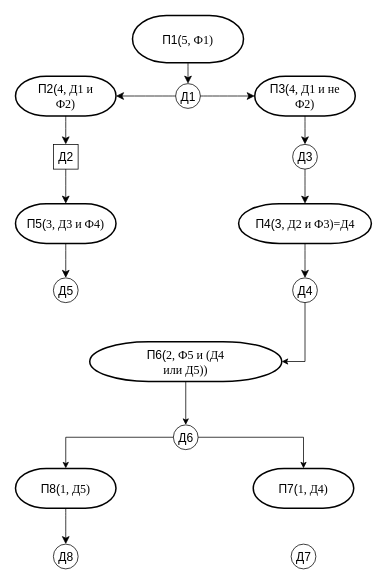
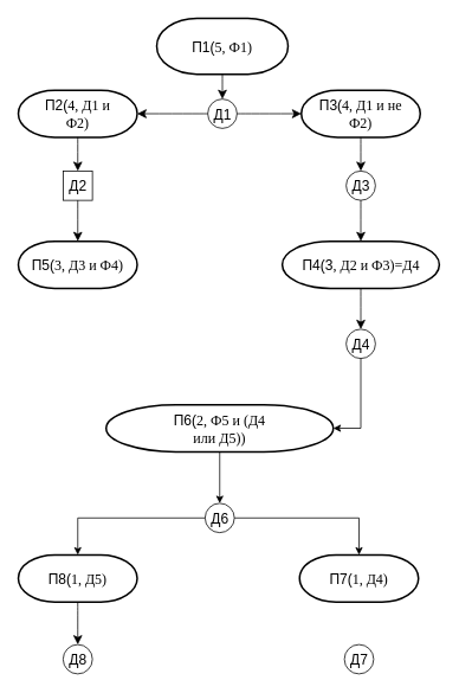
  <mxCell id="0" />
  <mxCell id="1" parent="0" />
  <mxCell id="2" value="П1(&lt;span style=&quot;font-size:12.0pt;line-height:115%;font-family:&amp;quot;Times New Roman&amp;quot;,serif;&lt;br/&gt;mso-fareast-font-family:&amp;quot;Times New Roman&amp;quot;;mso-ansi-language:EN-US;mso-fareast-language:&lt;br/&gt;RU;mso-bidi-language:AR-SA&quot; lang=&quot;EN-US&quot;&gt;5&lt;/span&gt;&lt;span style=&quot;font-size:12.0pt;line-height:&lt;br/&gt;115%;font-family:&amp;quot;Times New Roman&amp;quot;,serif;mso-fareast-font-family:&amp;quot;Times New Roman&amp;quot;;&lt;br/&gt;mso-ansi-language:RU;mso-fareast-language:RU;mso-bidi-language:AR-SA&quot;&gt;, Ф1)&lt;/span&gt;" style="strokeWidth=2;html=1;shape=mxgraph.flowchart.terminator;whiteSpace=wrap;fontSize=16;" parent="1" vertex="1"><mxGeometry x="176" y="20" width="148" height="63" as="geometry" /></mxCell>
  <mxCell id="3" value="" style="endArrow=classic;html=1;rounded=0;fontSize=12;startSize=8;endSize=8;curved=1;exitX=0.5;exitY=1;exitDx=0;exitDy=0;exitPerimeter=0;entryX=0.5;entryY=0;entryDx=0;entryDy=0;" parent="1" source="2" target="4" edge="1"><mxGeometry width="50" height="50" relative="1" as="geometry"><mxPoint x="212" y="396" as="sourcePoint" /><mxPoint x="248" y="138" as="targetPoint" /></mxGeometry></mxCell>
  <mxCell id="4" value="Д1" style="ellipse;whiteSpace=wrap;html=1;aspect=fixed;fontSize=16;" parent="1" vertex="1"><mxGeometry x="233.5" y="111" width="33" height="33" as="geometry" /></mxCell>
  <mxCell id="5" value="" style="endArrow=classic;html=1;rounded=0;fontSize=12;startSize=8;endSize=8;curved=1;exitX=0;exitY=0.5;exitDx=0;exitDy=0;entryX=1;entryY=0.5;entryDx=0;entryDy=0;entryPerimeter=0;" parent="1" source="4" target="7" edge="1"><mxGeometry width="50" height="50" relative="1" as="geometry"><mxPoint x="212" y="396" as="sourcePoint" /><mxPoint x="176" y="132" as="targetPoint" /></mxGeometry></mxCell>
  <mxCell id="6" value="" style="endArrow=classic;html=1;rounded=0;fontSize=12;startSize=8;endSize=8;curved=1;exitX=1;exitY=0.5;exitDx=0;exitDy=0;entryX=0;entryY=0.5;entryDx=0;entryDy=0;entryPerimeter=0;" parent="1" source="4" target="8" edge="1"><mxGeometry width="50" height="50" relative="1" as="geometry"><mxPoint x="244" y="138" as="sourcePoint" /><mxPoint x="350" y="127.5" as="targetPoint" /></mxGeometry></mxCell>
  <mxCell id="7" value="П2(&lt;span style=&quot;font-size:12.0pt;line-height:115%;font-family:&amp;quot;Times New Roman&amp;quot;,serif;&lt;br/&gt;mso-fareast-font-family:&amp;quot;Times New Roman&amp;quot;;mso-ansi-language:EN-US;mso-fareast-language:&lt;br/&gt;RU;mso-bidi-language:AR-SA&quot; lang=&quot;EN-US&quot;&gt;4&lt;/span&gt;&lt;span style=&quot;font-size:12.0pt;line-height:&lt;br/&gt;115%;font-family:&amp;quot;Times New Roman&amp;quot;,serif;mso-fareast-font-family:&amp;quot;Times New Roman&amp;quot;;&lt;br/&gt;mso-ansi-language:RU;mso-fareast-language:RU;mso-bidi-language:AR-SA&quot;&gt;, Д1 и&lt;br/&gt;Ф2)&lt;/span&gt;" style="strokeWidth=2;html=1;shape=mxgraph.flowchart.terminator;whiteSpace=wrap;fontSize=16;" parent="1" vertex="1"><mxGeometry x="20" y="101" width="134" height="53" as="geometry" /></mxCell>
  <mxCell id="8" value="П3(&lt;span style=&quot;font-size:12.0pt;line-height:115%;font-family:&amp;quot;Times New Roman&amp;quot;,serif;&lt;br/&gt;mso-fareast-font-family:&amp;quot;Times New Roman&amp;quot;;mso-ansi-language:EN-US;mso-fareast-language:&lt;br/&gt;RU;mso-bidi-language:AR-SA&quot; lang=&quot;EN-US&quot;&gt;4&lt;/span&gt;&lt;span style=&quot;font-size:12.0pt;line-height:&lt;br/&gt;115%;font-family:&amp;quot;Times New Roman&amp;quot;,serif;mso-fareast-font-family:&amp;quot;Times New Roman&amp;quot;;&lt;br/&gt;mso-ansi-language:RU;mso-fareast-language:RU;mso-bidi-language:AR-SA&quot;&gt;, Д1 и не&lt;br/&gt;Ф2)&lt;/span&gt;" style="strokeWidth=2;html=1;shape=mxgraph.flowchart.terminator;whiteSpace=wrap;fontSize=16;" parent="1" vertex="1"><mxGeometry x="339" y="101" width="134" height="53" as="geometry" /></mxCell>
  <mxCell id="9" value="Д3" style="ellipse;whiteSpace=wrap;html=1;aspect=fixed;fontSize=16;" parent="1" vertex="1"><mxGeometry x="389.5" y="192" width="33" height="33" as="geometry" /></mxCell>
  <mxCell id="10" value="Д2" style="whiteSpace=wrap;html=1;aspect=fixed;fontSize=16;rounded=0;" parent="1" vertex="1"><mxGeometry x="70.5" y="192" width="33" height="33" as="geometry" /></mxCell>
  <mxCell id="11" value="" style="endArrow=classic;html=1;rounded=0;fontSize=12;startSize=8;endSize=8;curved=1;exitX=0.5;exitY=1;exitDx=0;exitDy=0;exitPerimeter=0;entryX=0.5;entryY=0;entryDx=0;entryDy=0;" parent="1" source="7" target="10" edge="1"><mxGeometry width="50" height="50" relative="1" as="geometry"><mxPoint x="212" y="396" as="sourcePoint" /><mxPoint x="262" y="346" as="targetPoint" /></mxGeometry></mxCell>
  <mxCell id="12" value="" style="endArrow=classic;html=1;rounded=0;fontSize=12;startSize=8;endSize=8;curved=1;exitX=0.5;exitY=1;exitDx=0;exitDy=0;exitPerimeter=0;entryX=0.5;entryY=0;entryDx=0;entryDy=0;" parent="1" source="8" target="9" edge="1"><mxGeometry width="50" height="50" relative="1" as="geometry"><mxPoint x="212" y="396" as="sourcePoint" /><mxPoint x="262" y="346" as="targetPoint" /></mxGeometry></mxCell>
  <mxCell id="13" value="&lt;p style=&quot;mso-margin-top-alt:auto;mso-margin-bottom-alt:auto;&lt;br/&gt;mso-add-space:auto;line-height:normal&quot; class=&quot;MsoNormal&quot;&gt;П4(&lt;span style=&quot;font-size:12.0pt;&lt;br/&gt;font-family:&amp;quot;Times New Roman&amp;quot;,serif;mso-fareast-font-family:&amp;quot;Times New Roman&amp;quot;;&lt;br/&gt;mso-ansi-language:EN-US;mso-fareast-language:RU&quot; lang=&quot;EN-US&quot;&gt;3&lt;/span&gt;&lt;span style=&quot;font-size:12.0pt;font-family:&amp;quot;Times New Roman&amp;quot;,serif;mso-fareast-font-family:&lt;br/&gt;&amp;quot;Times New Roman&amp;quot;;mso-fareast-language:RU&quot;&gt;, Д2 и Ф3)=Д4&lt;/span&gt;&lt;/p&gt;" style="strokeWidth=2;html=1;shape=mxgraph.flowchart.terminator;whiteSpace=wrap;fontSize=16;" parent="1" vertex="1"><mxGeometry x="317.5" y="271" width="177" height="53" as="geometry" /></mxCell>
  <mxCell id="14" value="" style="endArrow=classic;html=1;rounded=0;fontSize=12;startSize=8;endSize=8;curved=1;exitX=0.5;exitY=1;exitDx=0;exitDy=0;entryX=0.5;entryY=0;entryDx=0;entryDy=0;entryPerimeter=0;" parent="1" source="9" target="13" edge="1"><mxGeometry width="50" height="50" relative="1" as="geometry"><mxPoint x="212" y="496" as="sourcePoint" /><mxPoint x="262" y="446" as="targetPoint" /></mxGeometry></mxCell>
  <mxCell id="15" value="Д4" style="ellipse;whiteSpace=wrap;html=1;aspect=fixed;fontSize=16;" parent="1" vertex="1"><mxGeometry x="389.5" y="370" width="33" height="33" as="geometry" /></mxCell>
  <mxCell id="16" value="" style="endArrow=classic;html=1;rounded=0;fontSize=12;startSize=8;endSize=8;curved=1;exitX=0.5;exitY=1;exitDx=0;exitDy=0;exitPerimeter=0;entryX=0.5;entryY=0;entryDx=0;entryDy=0;" parent="1" source="13" target="15" edge="1"><mxGeometry width="50" height="50" relative="1" as="geometry"><mxPoint x="409.5" y="357" as="sourcePoint" /><mxPoint x="265.5" y="549" as="targetPoint" /></mxGeometry></mxCell>
  <mxCell id="17" value="П5(&lt;span style=&quot;font-size:12.0pt;line-height:115%;font-family:&amp;quot;Times New Roman&amp;quot;,serif;&lt;br/&gt;mso-fareast-font-family:&amp;quot;Times New Roman&amp;quot;;mso-ansi-language:EN-US;mso-fareast-language:&lt;br/&gt;RU;mso-bidi-language:AR-SA&quot; lang=&quot;EN-US&quot;&gt;3&lt;/span&gt;&lt;span style=&quot;font-size:12.0pt;line-height:&lt;br/&gt;115%;font-family:&amp;quot;Times New Roman&amp;quot;,serif;mso-fareast-font-family:&amp;quot;Times New Roman&amp;quot;;&lt;br/&gt;mso-ansi-language:RU;mso-fareast-language:RU;mso-bidi-language:AR-SA&quot;&gt;, Д3 и Ф4)&lt;/span&gt;" style="strokeWidth=2;html=1;shape=mxgraph.flowchart.terminator;whiteSpace=wrap;fontSize=16;" parent="1" vertex="1"><mxGeometry x="20" y="271" width="134" height="53" as="geometry" /></mxCell>
  <mxCell id="18" value="" style="endArrow=classic;html=1;rounded=0;fontSize=12;startSize=8;endSize=8;curved=1;exitX=0.5;exitY=1;exitDx=0;exitDy=0;entryX=0.5;entryY=0;entryDx=0;entryDy=0;entryPerimeter=0;" parent="1" source="10" target="17" edge="1"><mxGeometry width="50" height="50" relative="1" as="geometry"><mxPoint x="91" y="249" as="sourcePoint" /><mxPoint x="-53" y="470" as="targetPoint" /></mxGeometry></mxCell>
- <mxCell id="19" value="Д5" style="ellipse;whiteSpace=wrap;html=1;aspect=fixed;fontSize=16;" parent="1" vertex="1"><mxGeometry x="70.5" y="370" width="33" height="33" as="geometry" /></mxCell>
- <mxCell id="20" value="" style="endArrow=classic;html=1;rounded=0;fontSize=12;startSize=8;endSize=8;curved=1;exitX=0.5;exitY=1;exitDx=0;exitDy=0;exitPerimeter=0;entryX=0.5;entryY=0;entryDx=0;entryDy=0;" parent="1" source="17" target="19" edge="1"><mxGeometry width="50" height="50" relative="1" as="geometry"><mxPoint x="94.5" y="381" as="sourcePoint" /><mxPoint x="-49.5" y="573" as="targetPoint" /></mxGeometry></mxCell>
  <mxCell id="21" value="П7(&lt;span style=&quot;font-size:12.0pt;line-height:115%;font-family:&amp;quot;Times New Roman&amp;quot;,serif;&lt;br/&gt;mso-fareast-font-family:&amp;quot;Times New Roman&amp;quot;;mso-ansi-language:EN-US;mso-fareast-language:&lt;br/&gt;RU;mso-bidi-language:AR-SA&quot; lang=&quot;EN-US&quot;&gt;1&lt;/span&gt;&lt;span style=&quot;font-size:12.0pt;line-height:&lt;br/&gt;115%;font-family:&amp;quot;Times New Roman&amp;quot;,serif;mso-fareast-font-family:&amp;quot;Times New Roman&amp;quot;;&lt;br/&gt;mso-ansi-language:RU;mso-fareast-language:RU;mso-bidi-language:AR-SA&quot;&gt;, Д4)&lt;/span&gt;" style="strokeWidth=2;html=1;shape=mxgraph.flowchart.terminator;whiteSpace=wrap;fontSize=16;" parent="1" vertex="1"><mxGeometry x="337" y="624" width="134" height="53" as="geometry" /></mxCell>
  <mxCell id="22" value="Д7" style="ellipse;whiteSpace=wrap;html=1;aspect=fixed;fontSize=16;" parent="1" vertex="1"><mxGeometry x="387.5" y="725" width="33" height="33" as="geometry" /></mxCell>
  <mxCell id="23" style="edgeStyle=orthogonalEdgeStyle;rounded=0;orthogonalLoop=1;jettySize=auto;html=1;exitX=0.5;exitY=1;exitDx=0;exitDy=0;exitPerimeter=0;entryX=0.5;entryY=0;entryDx=0;entryDy=0;" edge="1" parent="1" source="24" target="25"><mxGeometry relative="1" as="geometry" /></mxCell>
  <mxCell id="24" value="П6(&lt;span style=&quot;font-size:12.0pt;line-height:115%;font-family:&amp;quot;Times New Roman&amp;quot;,serif;&lt;br/&gt;mso-fareast-font-family:&amp;quot;Times New Roman&amp;quot;;mso-ansi-language:EN-US;mso-fareast-language:&lt;br/&gt;RU;mso-bidi-language:AR-SA&quot; lang=&quot;EN-US&quot;&gt;2&lt;/span&gt;&lt;span style=&quot;font-size:12.0pt;line-height:&lt;br/&gt;115%;font-family:&amp;quot;Times New Roman&amp;quot;,serif;mso-fareast-font-family:&amp;quot;Times New Roman&amp;quot;;&lt;br/&gt;mso-ansi-language:RU;mso-fareast-language:RU;mso-bidi-language:AR-SA&quot;&gt;, Ф5 и (Д4&lt;br/&gt;или Д5))&lt;/span&gt;" style="strokeWidth=2;html=1;shape=mxgraph.flowchart.terminator;whiteSpace=wrap;fontSize=16;" parent="1" vertex="1"><mxGeometry x="119" y="455" width="256" height="53" as="geometry" /></mxCell>
  <mxCell id="25" value="Д6" style="ellipse;whiteSpace=wrap;html=1;aspect=fixed;fontSize=16;" parent="1" vertex="1"><mxGeometry x="230.5" y="566" width="33" height="33" as="geometry" /></mxCell>
  <mxCell id="26" value="П8(&lt;span style=&quot;font-size:12.0pt;line-height:115%;font-family:&amp;quot;Times New Roman&amp;quot;,serif;&lt;br/&gt;mso-fareast-font-family:&amp;quot;Times New Roman&amp;quot;;mso-ansi-language:EN-US;mso-fareast-language:&lt;br/&gt;RU;mso-bidi-language:AR-SA&quot; lang=&quot;EN-US&quot;&gt;1&lt;/span&gt;&lt;span style=&quot;font-size:12.0pt;line-height:&lt;br/&gt;115%;font-family:&amp;quot;Times New Roman&amp;quot;,serif;mso-fareast-font-family:&amp;quot;Times New Roman&amp;quot;;&lt;br/&gt;mso-ansi-language:RU;mso-fareast-language:RU;mso-bidi-language:AR-SA&quot;&gt;, Д5)&lt;/span&gt;" style="strokeWidth=2;html=1;shape=mxgraph.flowchart.terminator;whiteSpace=wrap;fontSize=16;" parent="1" vertex="1"><mxGeometry x="20" y="624" width="134" height="53" as="geometry" /></mxCell>
  <mxCell id="27" value="Д8" style="ellipse;whiteSpace=wrap;html=1;aspect=fixed;fontSize=16;" parent="1" vertex="1"><mxGeometry x="70.5" y="725" width="33" height="33" as="geometry" /></mxCell>
  <mxCell id="28" value="" style="endArrow=classic;html=1;rounded=0;fontSize=12;startSize=8;endSize=8;curved=1;exitX=0.5;exitY=1;exitDx=0;exitDy=0;exitPerimeter=0;entryX=0.5;entryY=0;entryDx=0;entryDy=0;" parent="1" source="26" target="27" edge="1"><mxGeometry width="50" height="50" relative="1" as="geometry"><mxPoint x="253" y="487" as="sourcePoint" /><mxPoint x="253" y="541" as="targetPoint" /></mxGeometry></mxCell>
  <mxCell id="29" style="edgeStyle=orthogonalEdgeStyle;rounded=0;orthogonalLoop=1;jettySize=auto;html=1;exitX=0.5;exitY=1;exitDx=0;exitDy=0;entryX=1;entryY=0.5;entryDx=0;entryDy=0;entryPerimeter=0;" edge="1" parent="1" source="15" target="24"><mxGeometry relative="1" as="geometry" /></mxCell>
  <mxCell id="30" style="edgeStyle=orthogonalEdgeStyle;rounded=0;orthogonalLoop=1;jettySize=auto;html=1;exitX=1;exitY=0.5;exitDx=0;exitDy=0;entryX=0.5;entryY=0;entryDx=0;entryDy=0;entryPerimeter=0;" edge="1" parent="1" source="25" target="21"><mxGeometry relative="1" as="geometry" /></mxCell>
  <mxCell id="31" style="edgeStyle=orthogonalEdgeStyle;rounded=0;orthogonalLoop=1;jettySize=auto;html=1;exitX=0;exitY=0.5;exitDx=0;exitDy=0;entryX=0.5;entryY=0;entryDx=0;entryDy=0;entryPerimeter=0;" edge="1" parent="1" source="25" target="26"><mxGeometry relative="1" as="geometry" /></mxCell>
